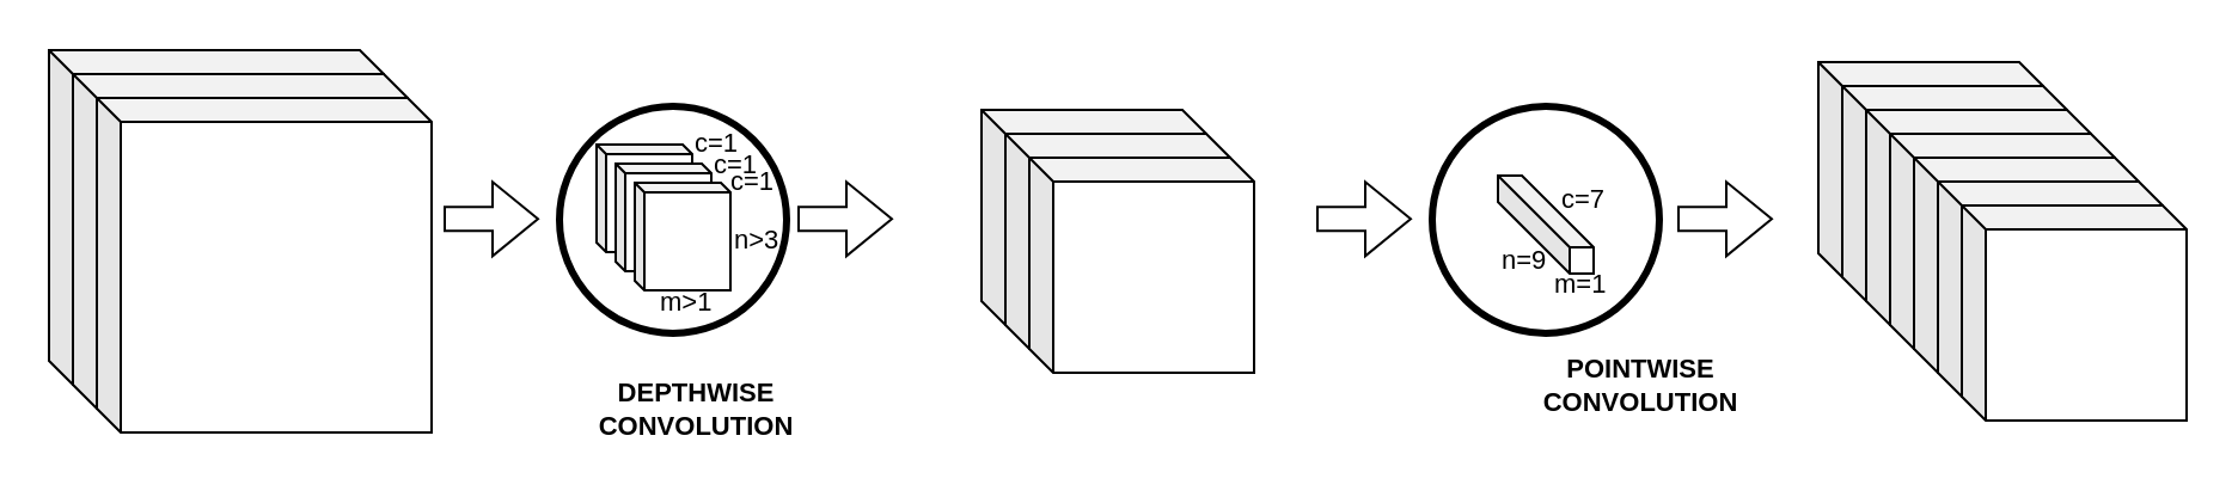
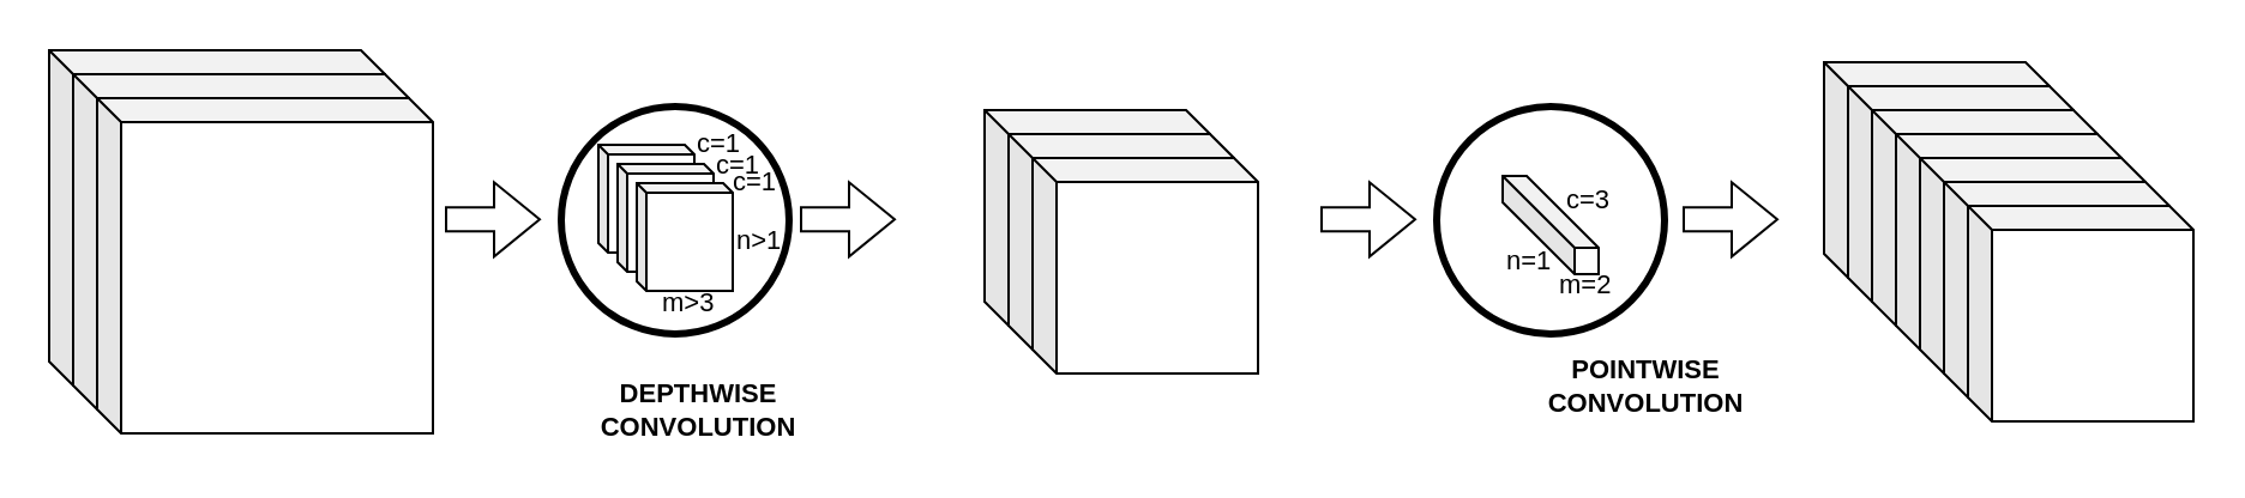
  <mxCell id="0" />
  <mxCell id="1" parent="0" />
  <mxCell id="2" value="" style="ellipse;whiteSpace=wrap;html=1;aspect=fixed;fillColor=none;strokeWidth=3;" vertex="1" parent="1"><mxGeometry x="233.5" y="44" width="95" height="95" as="geometry" /></mxCell>
  <mxCell id="3" value="" style="shape=cube;whiteSpace=wrap;html=1;boundedLbl=1;backgroundOutline=1;darkOpacity=0.05;darkOpacity2=0.1;size=4;" vertex="1" parent="1"><mxGeometry x="249" y="60" width="40" height="45" as="geometry" /></mxCell>
  <mxCell id="4" value="" style="shape=cube;whiteSpace=wrap;html=1;boundedLbl=1;backgroundOutline=1;darkOpacity=0.05;darkOpacity2=0.1;size=4;" vertex="1" parent="1"><mxGeometry x="257" y="68" width="40" height="45" as="geometry" /></mxCell>
  <mxCell id="5" value="" style="shape=cube;whiteSpace=wrap;html=1;boundedLbl=1;backgroundOutline=1;darkOpacity=0.05;darkOpacity2=0.1;size=4;" vertex="1" parent="1"><mxGeometry x="265" y="76" width="40" height="45" as="geometry" /></mxCell>
  <mxCell id="6" value="" style="shape=flexArrow;endArrow=classic;html=1;rounded=0;" edge="1" parent="1"><mxGeometry width="50" height="50" relative="1" as="geometry"><mxPoint x="185" y="91.16" as="sourcePoint" /><mxPoint x="225" y="91.16" as="targetPoint" /></mxGeometry></mxCell>
  <mxCell id="7" value="" style="shape=flexArrow;endArrow=classic;html=1;rounded=0;" edge="1" parent="1"><mxGeometry width="50" height="50" relative="1" as="geometry"><mxPoint x="333" y="91.16" as="sourcePoint" /><mxPoint x="373" y="91.16" as="targetPoint" /></mxGeometry></mxCell>
  <mxCell id="8" value="" style="ellipse;whiteSpace=wrap;html=1;aspect=fixed;fillColor=none;strokeWidth=3;" vertex="1" parent="1"><mxGeometry x="598.5" y="44" width="95" height="95" as="geometry" /></mxCell>
  <mxCell id="9" value="" style="shape=cube;whiteSpace=wrap;html=1;boundedLbl=1;backgroundOutline=1;darkOpacity=0.05;darkOpacity2=0.1;size=30;" vertex="1" parent="1"><mxGeometry x="626" y="73" width="40" height="41" as="geometry" /></mxCell>
  <mxCell id="10" value="" style="shape=flexArrow;endArrow=classic;html=1;rounded=0;" edge="1" parent="1"><mxGeometry width="50" height="50" relative="1" as="geometry"><mxPoint x="550" y="91.16" as="sourcePoint" /><mxPoint x="590" y="91.16" as="targetPoint" /></mxGeometry></mxCell>
  <mxCell id="11" value="" style="shape=flexArrow;endArrow=classic;html=1;rounded=0;" edge="1" parent="1"><mxGeometry width="50" height="50" relative="1" as="geometry"><mxPoint x="701" y="91.16" as="sourcePoint" /><mxPoint x="741" y="91.16" as="targetPoint" /></mxGeometry></mxCell>
- <mxCell id="12" value="m&gt;1" style="text;strokeColor=none;fillColor=none;align=left;verticalAlign=middle;spacingLeft=4;spacingRight=4;overflow=hidden;points=[[0,0.5],[1,0.5]];portConstraint=eastwest;rotatable=0;fontSize=11;" vertex="1" parent="1"><mxGeometry x="270" y="117" width="35" height="17" as="geometry" /></mxCell>
- <mxCell id="13" value="n&gt;3" style="text;strokeColor=none;fillColor=none;align=left;verticalAlign=middle;spacingLeft=4;spacingRight=4;overflow=hidden;points=[[0,0.5],[1,0.5]];portConstraint=eastwest;rotatable=0;fontSize=11;" vertex="1" parent="1"><mxGeometry x="301" y="84.5" width="80" height="30" as="geometry" /></mxCell>
+ <mxCell id="12" value="m&gt;3" style="text;strokeColor=none;fillColor=none;align=left;verticalAlign=middle;spacingLeft=4;spacingRight=4;overflow=hidden;points=[[0,0.5],[1,0.5]];portConstraint=eastwest;rotatable=0;fontSize=11;" vertex="1" parent="1"><mxGeometry x="270" y="117" width="35" height="17" as="geometry" /></mxCell>
+ <mxCell id="13" value="n&gt;1" style="text;strokeColor=none;fillColor=none;align=left;verticalAlign=middle;spacingLeft=4;spacingRight=4;overflow=hidden;points=[[0,0.5],[1,0.5]];portConstraint=eastwest;rotatable=0;fontSize=11;" vertex="1" parent="1"><mxGeometry x="301" y="84.5" width="80" height="30" as="geometry" /></mxCell>
  <mxCell id="14" value="c=1" style="text;strokeColor=none;fillColor=none;align=left;verticalAlign=middle;spacingLeft=4;spacingRight=4;overflow=hidden;points=[[0,0.5],[1,0.5]];portConstraint=eastwest;rotatable=0;fontSize=11;" vertex="1" parent="1"><mxGeometry x="299.5" y="67" width="31" height="15.5" as="geometry" /></mxCell>
  <mxCell id="15" value="c=1" style="text;strokeColor=none;fillColor=none;align=left;verticalAlign=middle;spacingLeft=4;spacingRight=4;overflow=hidden;points=[[0,0.5],[1,0.5]];portConstraint=eastwest;rotatable=0;fontSize=11;" vertex="1" parent="1"><mxGeometry x="292.5" y="60" width="31" height="15.5" as="geometry" /></mxCell>
  <mxCell id="16" value="c=1" style="text;strokeColor=none;fillColor=none;align=left;verticalAlign=middle;spacingLeft=4;spacingRight=4;overflow=hidden;points=[[0,0.5],[1,0.5]];portConstraint=eastwest;rotatable=0;fontSize=11;" vertex="1" parent="1"><mxGeometry x="284.5" y="51" width="31" height="15.5" as="geometry" /></mxCell>
- <mxCell id="17" value="c=7" style="text;strokeColor=none;fillColor=none;align=left;verticalAlign=middle;spacingLeft=4;spacingRight=4;overflow=hidden;points=[[0,0.5],[1,0.5]];portConstraint=eastwest;rotatable=0;fontSize=11;" vertex="1" parent="1"><mxGeometry x="647" y="74.5" width="31" height="15.5" as="geometry" /></mxCell>
- <mxCell id="18" value="m=1" style="text;strokeColor=none;fillColor=none;align=left;verticalAlign=middle;spacingLeft=4;spacingRight=4;overflow=hidden;points=[[0,0.5],[1,0.5]];portConstraint=eastwest;rotatable=0;fontSize=11;" vertex="1" parent="1"><mxGeometry x="644" y="110" width="35" height="15.5" as="geometry" /></mxCell>
- <mxCell id="19" value="n=9" style="text;strokeColor=none;fillColor=none;align=left;verticalAlign=middle;spacingLeft=4;spacingRight=4;overflow=hidden;points=[[0,0.5],[1,0.5]];portConstraint=eastwest;rotatable=0;fontSize=11;" vertex="1" parent="1"><mxGeometry x="622" y="100" width="38" height="16" as="geometry" /></mxCell>
+ <mxCell id="17" value="c=3" style="text;strokeColor=none;fillColor=none;align=left;verticalAlign=middle;spacingLeft=4;spacingRight=4;overflow=hidden;points=[[0,0.5],[1,0.5]];portConstraint=eastwest;rotatable=0;fontSize=11;" vertex="1" parent="1"><mxGeometry x="647" y="74.5" width="31" height="15.5" as="geometry" /></mxCell>
+ <mxCell id="18" value="m=2" style="text;strokeColor=none;fillColor=none;align=left;verticalAlign=middle;spacingLeft=4;spacingRight=4;overflow=hidden;points=[[0,0.5],[1,0.5]];portConstraint=eastwest;rotatable=0;fontSize=11;" vertex="1" parent="1"><mxGeometry x="644" y="110" width="35" height="15.5" as="geometry" /></mxCell>
+ <mxCell id="19" value="n=1" style="text;strokeColor=none;fillColor=none;align=left;verticalAlign=middle;spacingLeft=4;spacingRight=4;overflow=hidden;points=[[0,0.5],[1,0.5]];portConstraint=eastwest;rotatable=0;fontSize=11;" vertex="1" parent="1"><mxGeometry x="622" y="100" width="38" height="16" as="geometry" /></mxCell>
  <mxCell id="20" value="DEPTHWISE CONVOLUTION" style="text;html=1;strokeColor=none;fillColor=none;align=center;verticalAlign=middle;whiteSpace=wrap;rounded=0;fontSize=11;fontStyle=1" vertex="1" parent="1"><mxGeometry x="251" y="156" width="80" height="30" as="geometry" /></mxCell>
  <mxCell id="21" value="POINTWISE CONVOLUTION" style="text;html=1;strokeColor=none;fillColor=none;align=center;verticalAlign=middle;whiteSpace=wrap;rounded=0;fontSize=11;fontStyle=1" vertex="1" parent="1"><mxGeometry x="646" y="146" width="80" height="30" as="geometry" /></mxCell>
  <mxCell id="22" value="" style="group" vertex="1" connectable="0" parent="1"><mxGeometry x="20" y="20.5" width="160" height="160" as="geometry" /></mxCell>
  <mxCell id="23" value="" style="shape=cube;whiteSpace=wrap;html=1;boundedLbl=1;backgroundOutline=1;darkOpacity=0.05;darkOpacity2=0.1;size=10;" vertex="1" parent="22"><mxGeometry width="140" height="140" as="geometry" /></mxCell>
  <mxCell id="24" value="" style="shape=cube;whiteSpace=wrap;html=1;boundedLbl=1;backgroundOutline=1;darkOpacity=0.05;darkOpacity2=0.1;size=10;" vertex="1" parent="22"><mxGeometry x="10" y="10" width="140" height="140" as="geometry" /></mxCell>
  <mxCell id="25" value="" style="shape=cube;whiteSpace=wrap;html=1;boundedLbl=1;backgroundOutline=1;darkOpacity=0.05;darkOpacity2=0.1;size=10;" vertex="1" parent="22"><mxGeometry x="20" y="20" width="140" height="140" as="geometry" /></mxCell>
  <mxCell id="26" value="" style="group" vertex="1" connectable="0" parent="1"><mxGeometry x="410" y="45.5" width="114" height="110" as="geometry" /></mxCell>
  <mxCell id="27" value="" style="shape=cube;whiteSpace=wrap;html=1;boundedLbl=1;backgroundOutline=1;darkOpacity=0.05;darkOpacity2=0.1;size=10;" vertex="1" parent="26"><mxGeometry width="94" height="90" as="geometry" /></mxCell>
  <mxCell id="28" value="" style="shape=cube;whiteSpace=wrap;html=1;boundedLbl=1;backgroundOutline=1;darkOpacity=0.05;darkOpacity2=0.1;size=10;" vertex="1" parent="26"><mxGeometry x="10" y="10" width="94" height="90" as="geometry" /></mxCell>
  <mxCell id="29" value="" style="shape=cube;whiteSpace=wrap;html=1;boundedLbl=1;backgroundOutline=1;darkOpacity=0.05;darkOpacity2=0.1;size=10;" vertex="1" parent="26"><mxGeometry x="20" y="20" width="94" height="90" as="geometry" /></mxCell>
  <mxCell id="30" value="" style="group" vertex="1" connectable="0" parent="1"><mxGeometry x="760" y="25.5" width="154" height="150" as="geometry" /></mxCell>
  <mxCell id="31" value="" style="shape=cube;whiteSpace=wrap;html=1;boundedLbl=1;backgroundOutline=1;darkOpacity=0.05;darkOpacity2=0.1;size=10;" vertex="1" parent="30"><mxGeometry width="94" height="90" as="geometry" /></mxCell>
  <mxCell id="32" value="" style="shape=cube;whiteSpace=wrap;html=1;boundedLbl=1;backgroundOutline=1;darkOpacity=0.05;darkOpacity2=0.1;size=10;" vertex="1" parent="30"><mxGeometry x="10" y="10" width="94" height="90" as="geometry" /></mxCell>
  <mxCell id="33" value="" style="shape=cube;whiteSpace=wrap;html=1;boundedLbl=1;backgroundOutline=1;darkOpacity=0.05;darkOpacity2=0.1;size=10;" vertex="1" parent="30"><mxGeometry x="20" y="20" width="94" height="90" as="geometry" /></mxCell>
  <mxCell id="34" value="" style="shape=cube;whiteSpace=wrap;html=1;boundedLbl=1;backgroundOutline=1;darkOpacity=0.05;darkOpacity2=0.1;size=10;" vertex="1" parent="30"><mxGeometry x="30" y="30" width="94" height="90" as="geometry" /></mxCell>
  <mxCell id="35" value="" style="shape=cube;whiteSpace=wrap;html=1;boundedLbl=1;backgroundOutline=1;darkOpacity=0.05;darkOpacity2=0.1;size=10;" vertex="1" parent="30"><mxGeometry x="40" y="40" width="94" height="90" as="geometry" /></mxCell>
  <mxCell id="36" value="" style="shape=cube;whiteSpace=wrap;html=1;boundedLbl=1;backgroundOutline=1;darkOpacity=0.05;darkOpacity2=0.1;size=10;" vertex="1" parent="30"><mxGeometry x="50" y="50" width="94" height="90" as="geometry" /></mxCell>
  <mxCell id="37" value="" style="shape=cube;whiteSpace=wrap;html=1;boundedLbl=1;backgroundOutline=1;darkOpacity=0.05;darkOpacity2=0.1;size=10;" vertex="1" parent="30"><mxGeometry x="60" y="60" width="94" height="90" as="geometry" /></mxCell>
